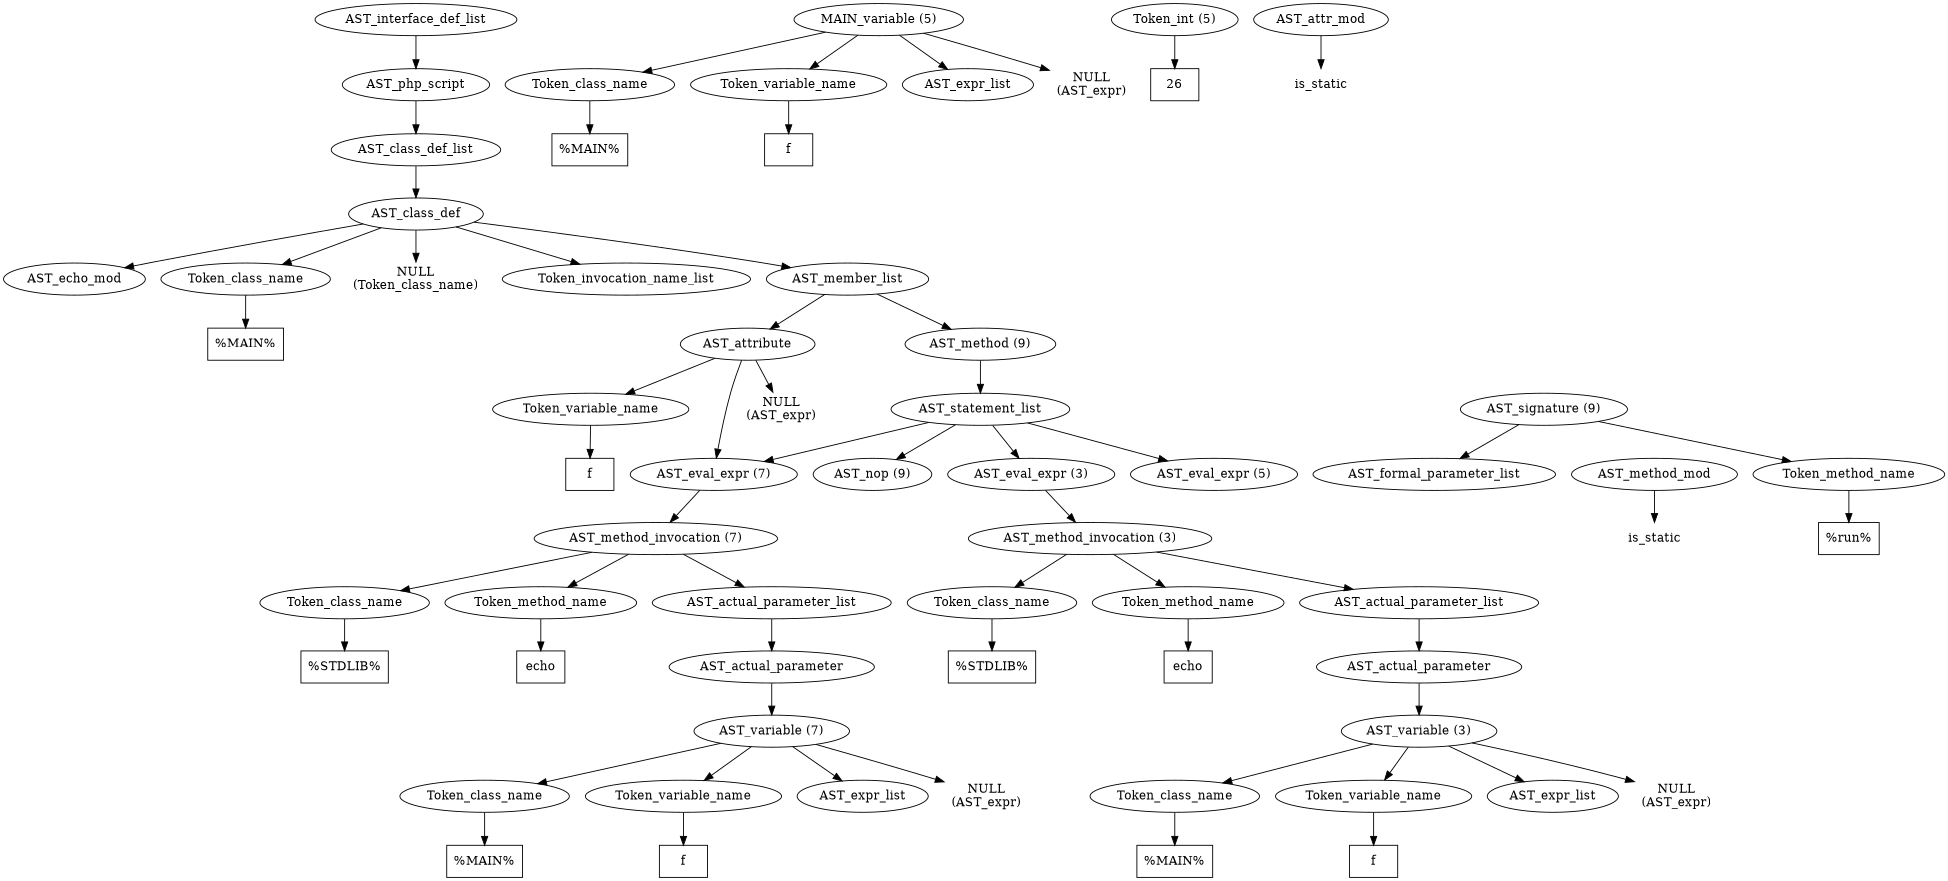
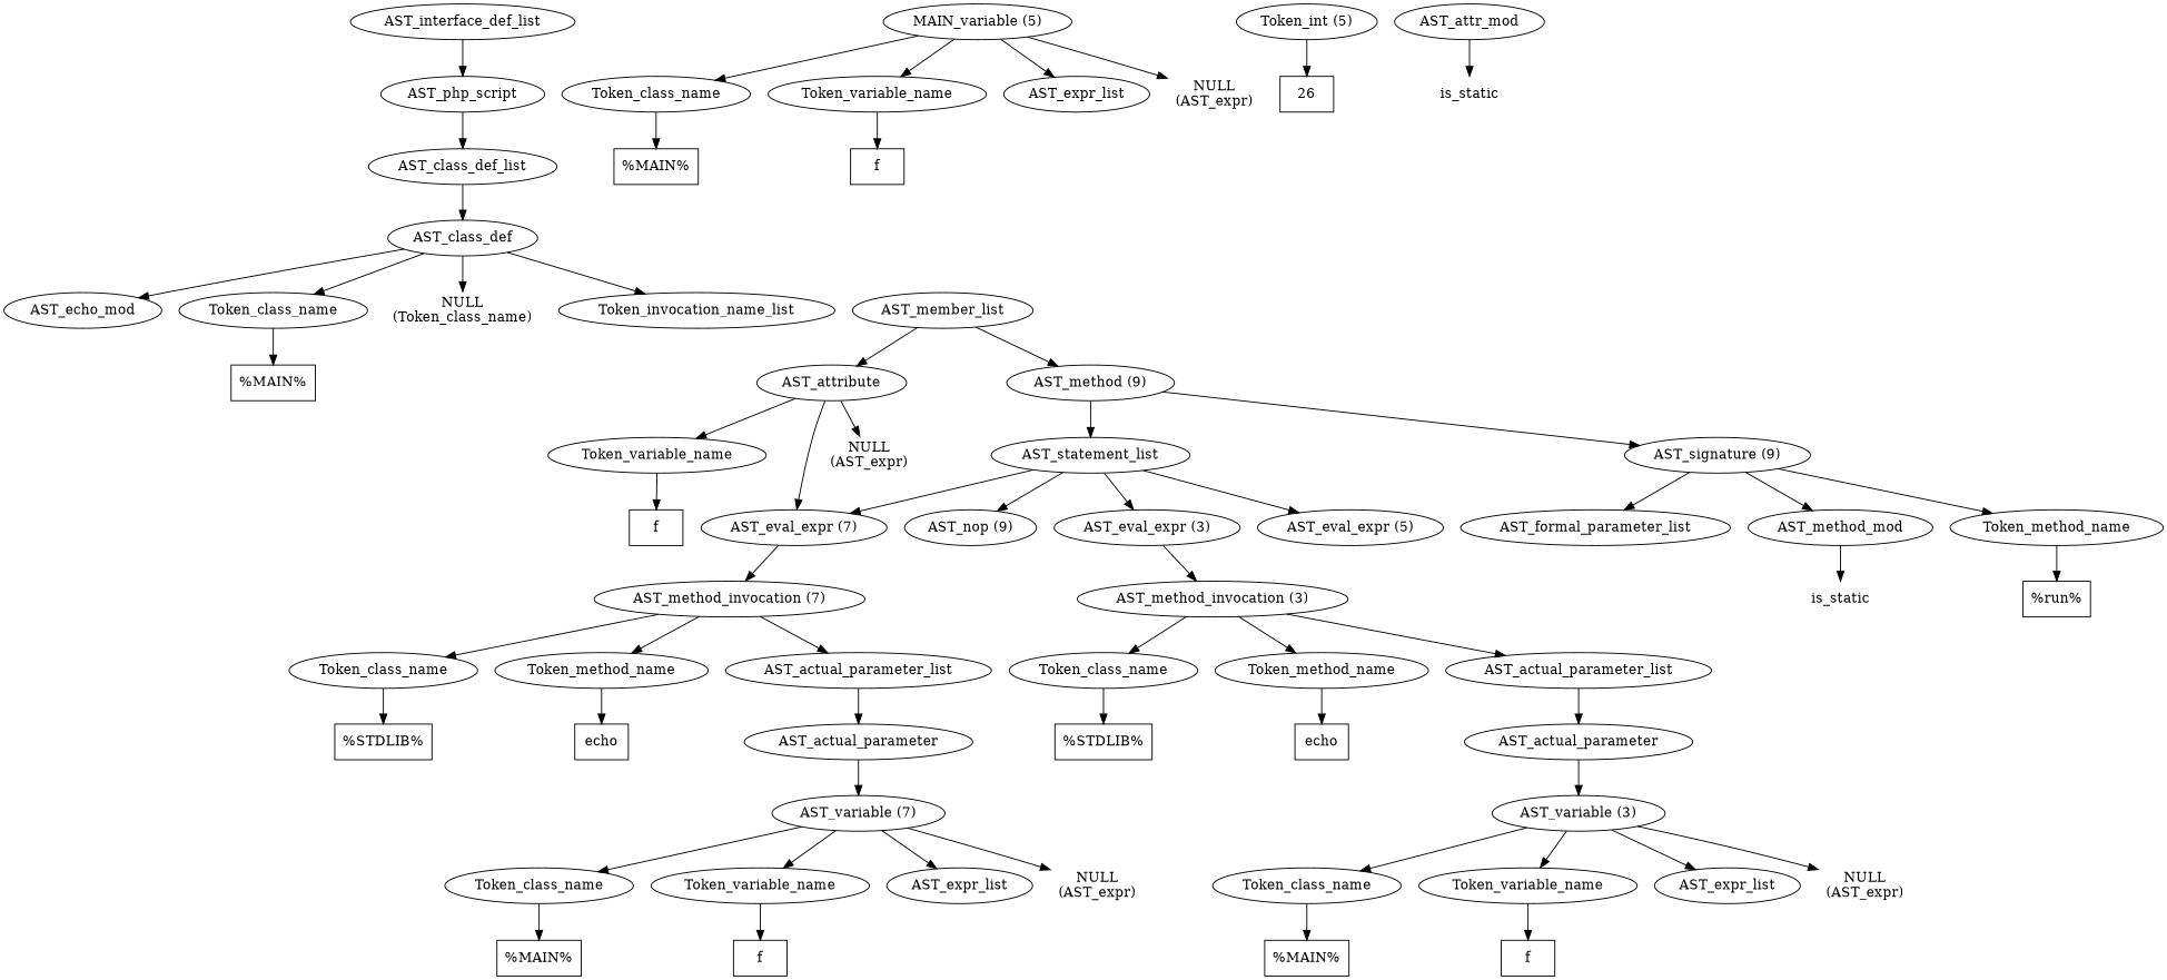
  digraph {
    n1 [label=AST_php_script]
    n2 [label=AST_class_def_list]
    n3 [label=AST_interface_def_list]
    n4 [label=AST_class_def]
    n5 [label=AST_echo_mod]
    n6 [label=Token_class_name]
    n7 [label="NULL\n(Token_class_name)" shape=plaintext]
    n8 [label=Token_invocation_name_list]
    n9 [label=AST_member_list]
    n10 [label="%MAIN%" shape=box]
    n11 [label="AST_method (9)"]
    n12 [label=AST_attribute]
    n13 [label="AST_signature (9)"]
    n14 [label=AST_statement_list]
    n15 [label="AST_eval_expr (7)"]
    n16 [label=Token_variable_name]
    n17 [label="NULL\n(AST_expr)" shape=plaintext]
    n18 [label=AST_method_mod]
    n19 [label=Token_method_name]
    n20 [label=AST_formal_parameter_list]
    n21 [label="AST_eval_expr (3)"]
    n22 [label="AST_eval_expr (5)"]
    n23 [label="AST_nop (9)"]
    n24 [label=is_static shape=plaintext]
    n25 [label="%run%" shape=box]
    n26 [label="AST_method_invocation (3)"]
    n27 [label="AST_method_invocation (7)"]
    n28 [label=Token_class_name]
    n29 [label=Token_method_name]
    n30 [label=AST_actual_parameter_list]
    n31 [label="%STDLIB%" shape=box]
    n32 [label=echo shape=box]
    n33 [label=AST_actual_parameter]
    n34 [label="AST_variable (3)"]
    n35 [label=Token_class_name]
    n36 [label=Token_variable_name]
    n37 [label=AST_expr_list]
    n38 [label="NULL\n(AST_expr)" shape=plaintext]
    n39 [label="%MAIN%" shape=box]
    n40 [label=f shape=box]
    n41 [label="MAIN_variable (5)"]
    n42 [label=Token_class_name]
    n43 [label=Token_variable_name]
    n44 [label=AST_expr_list]
    n45 [label="NULL\n(AST_expr)" shape=plaintext]
    n46 [label="Token_int (5)"]
    n47 [label=26 shape=box]
    n48 [label="%MAIN%" shape=box]
    n49 [label=f shape=box]
    n50 [label=Token_class_name]
    n51 [label=Token_method_name]
    n52 [label=AST_actual_parameter_list]
    n53 [label="%STDLIB%" shape=box]
    n54 [label=echo shape=box]
    n55 [label=AST_actual_parameter]
    n56 [label="AST_variable (7)"]
    n57 [label=Token_class_name]
    n58 [label=Token_variable_name]
    n59 [label=AST_expr_list]
    n60 [label="NULL\n(AST_expr)" shape=plaintext]
    n61 [label="%MAIN%" shape=box]
    n62 [label=f shape=box]
    n63 [label=AST_attr_mod]
    n64 [label=is_static shape=plaintext]
    n65 [label=f shape=box]
    n1 -> n2
    n2 -> n4
    n3 -> n1
    n4 -> n5
    n4 -> n6
    n4 -> n7
    n4 -> n8
-   n4 -> n9
    n6 -> n10
    n9 -> n11
    n9 -> n12
+   n11 -> n13
    n11 -> n14
    n12 -> n15
    n12 -> n16
    n12 -> n17
+   n13 -> n18
    n13 -> n19
    n13 -> n20
    n14 -> n15
    n14 -> n21
    n14 -> n22
    n14 -> n23
    n15 -> n27
    n16 -> n65
    n18 -> n24
    n19 -> n25
    n21 -> n26
    n26 -> n28
    n26 -> n29
    n26 -> n30
    n27 -> n50
    n27 -> n51
    n27 -> n52
    n28 -> n31
    n29 -> n32
    n30 -> n33
    n33 -> n34
    n34 -> n35
    n34 -> n36
    n34 -> n37
    n34 -> n38
    n35 -> n39
    n36 -> n40
    n41 -> n42
    n41 -> n43
    n41 -> n44
    n41 -> n45
    n42 -> n48
    n43 -> n49
    n46 -> n47
    n50 -> n53
    n51 -> n54
    n52 -> n55
    n55 -> n56
    n56 -> n57
    n56 -> n58
    n56 -> n59
    n56 -> n60
    n57 -> n61
    n58 -> n62
    n63 -> n64
  }
